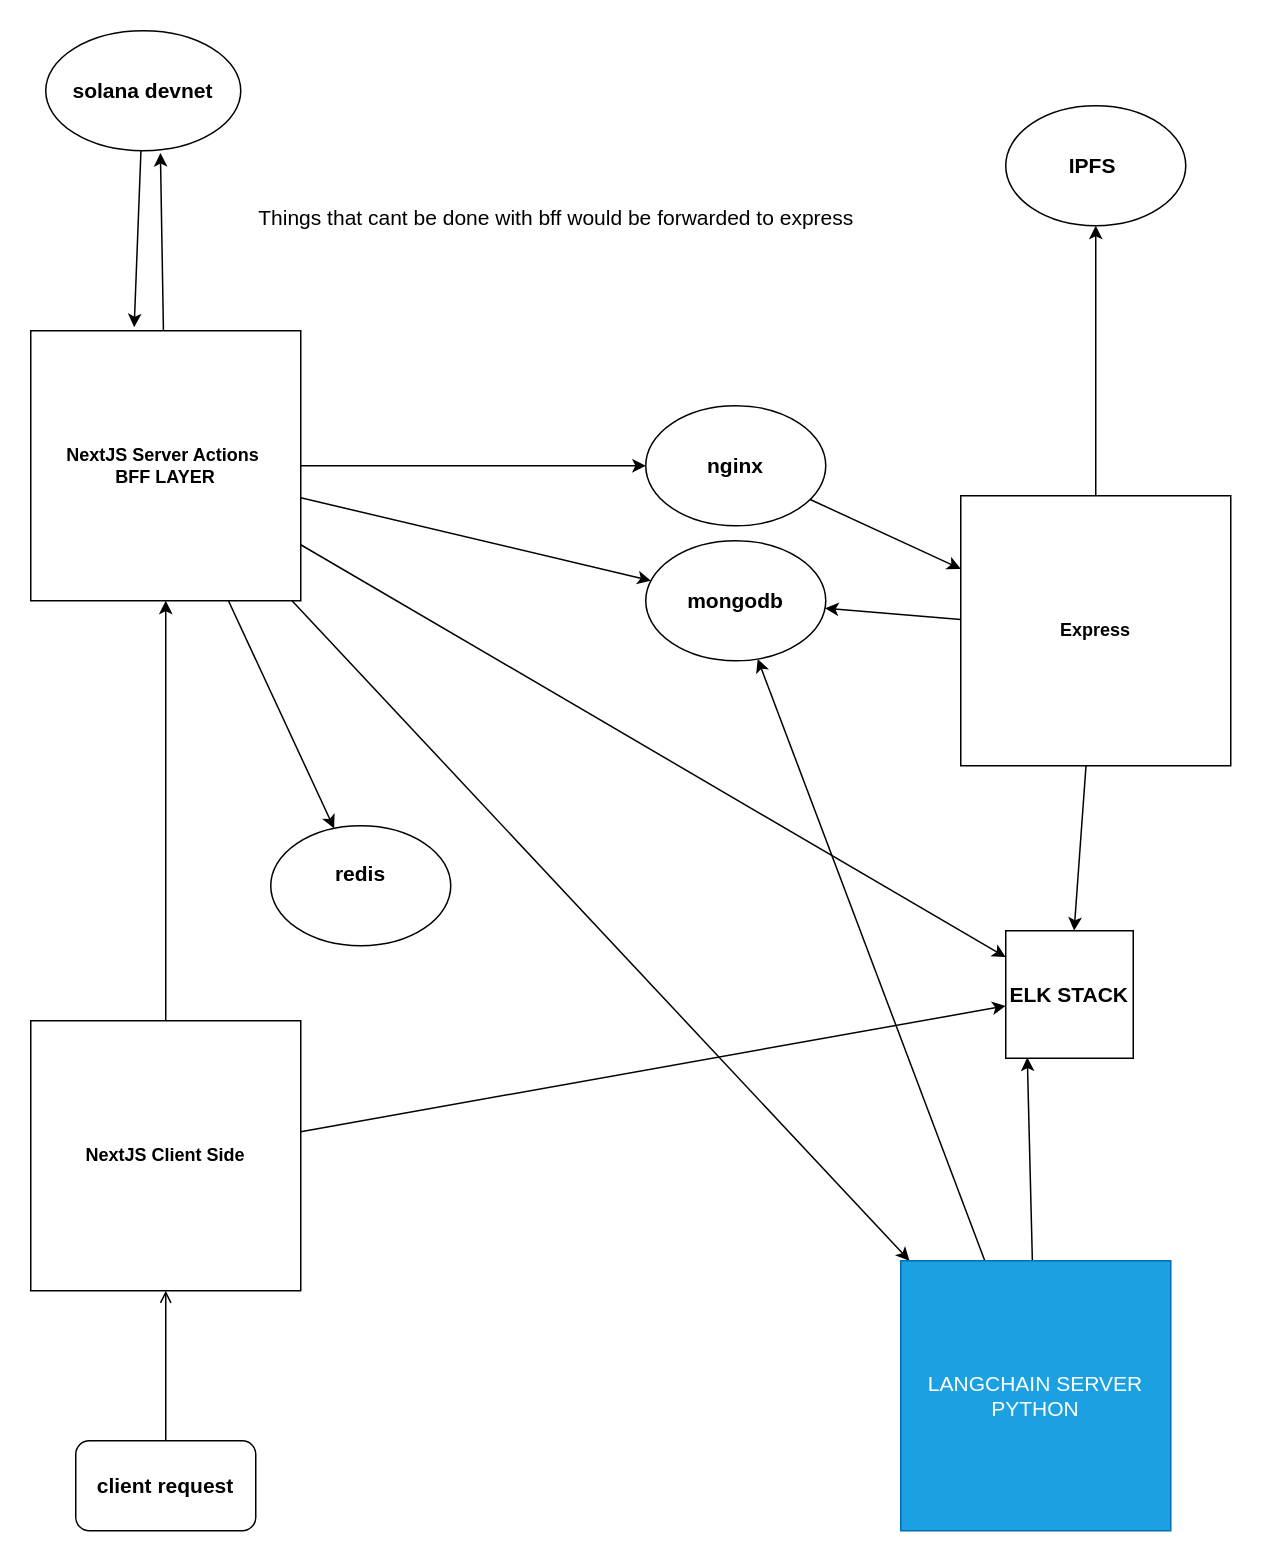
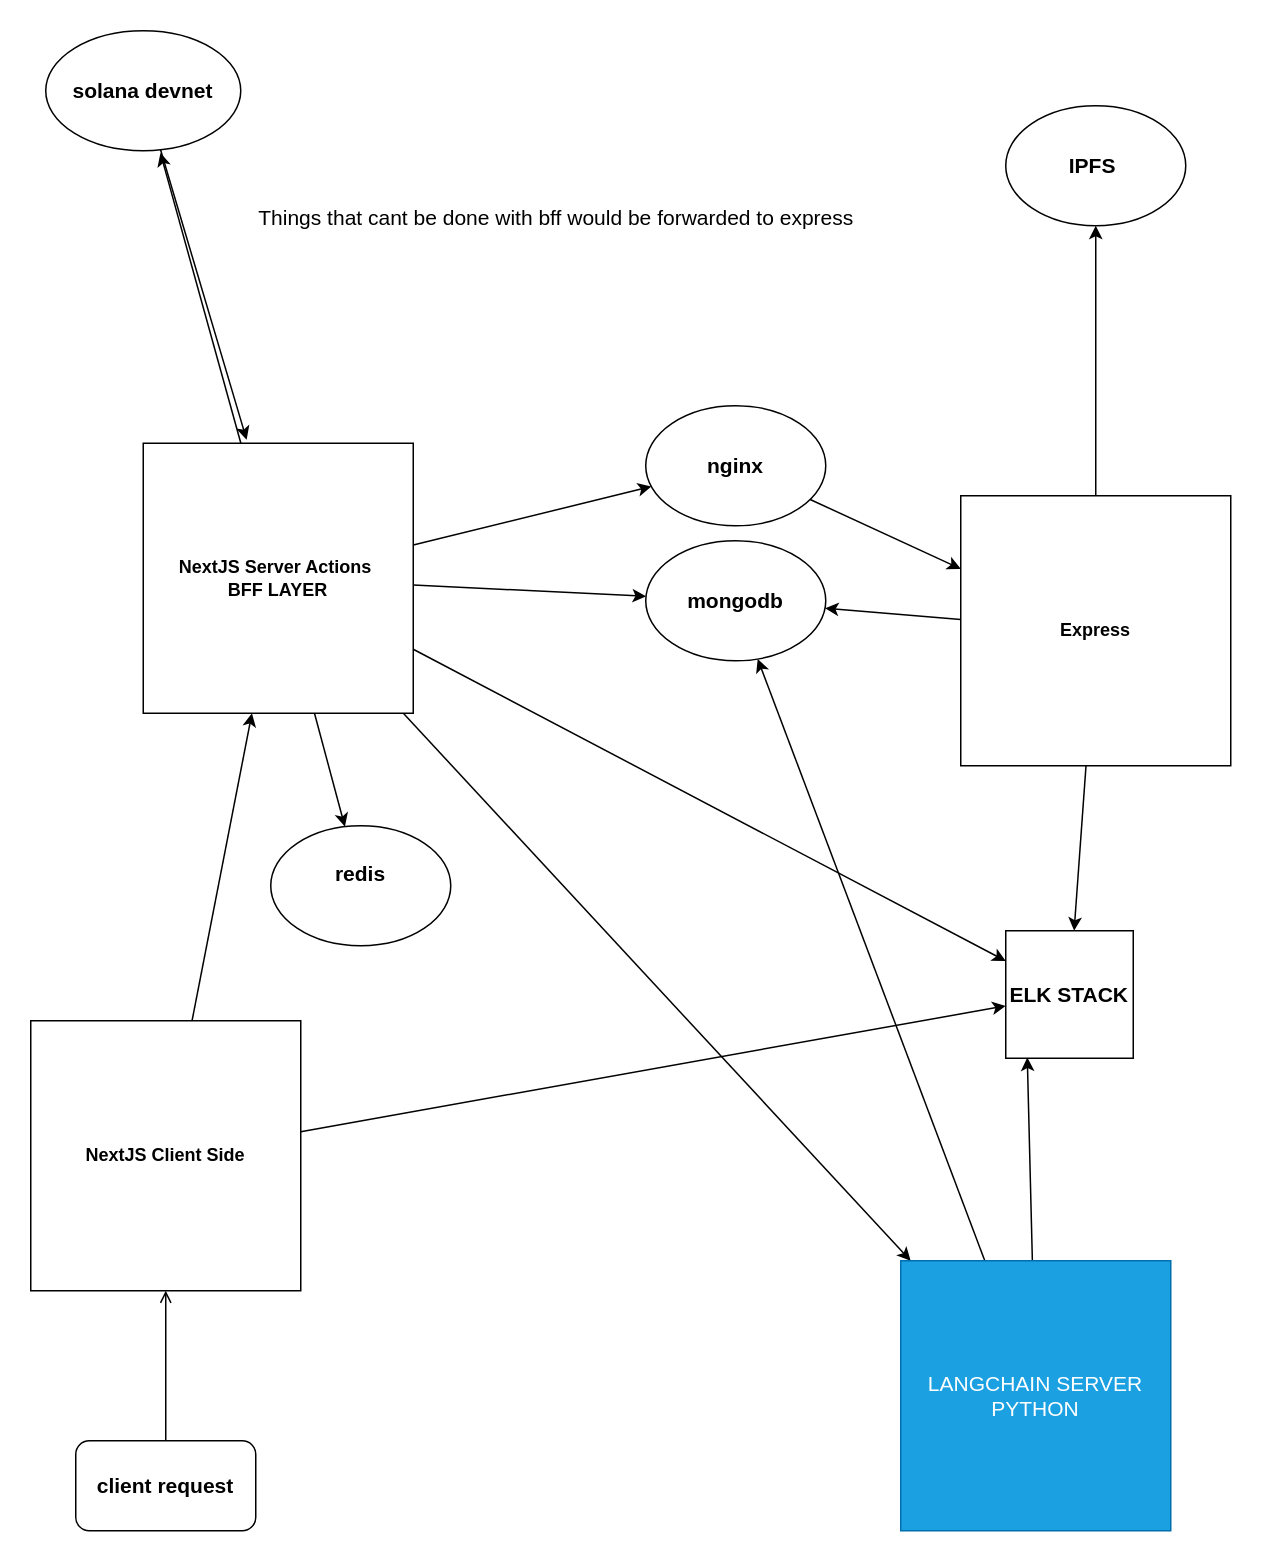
  <mxCell id="0" />
  <mxCell id="1" parent="0" />
  <mxCell id="2" style="edgeStyle=none;html=1;fontSize=14;" parent="1" source="8" target="10" edge="1"><mxGeometry relative="1" as="geometry" /></mxCell>
  <mxCell id="3" style="edgeStyle=none;html=1;fontSize=14;" parent="1" source="8" target="18" edge="1"><mxGeometry relative="1" as="geometry" /></mxCell>
  <mxCell id="4" style="edgeStyle=none;html=1;fontSize=14;" parent="1" source="8" target="19" edge="1"><mxGeometry relative="1" as="geometry" /></mxCell>
  <mxCell id="5" style="edgeStyle=none;html=1;fontSize=14;" parent="1" source="8" target="24" edge="1"><mxGeometry relative="1" as="geometry" /></mxCell>
  <mxCell id="6" style="edgeStyle=none;html=1;fontSize=14;entryX=0.588;entryY=1.018;entryDx=0;entryDy=0;entryPerimeter=0;" parent="1" source="8" target="26" edge="1"><mxGeometry relative="1" as="geometry" /></mxCell>
  <mxCell id="7" style="edgeStyle=none;html=1;fontSize=14;" parent="1" source="8" target="29" edge="1"><mxGeometry relative="1" as="geometry" /></mxCell>
- <mxCell id="8" value="&lt;b&gt;NextJS Server Actions&amp;nbsp;&lt;br&gt;BFF LAYER&lt;br&gt;&lt;/b&gt;" style="whiteSpace=wrap;html=1;aspect=fixed;" parent="1" vertex="1"><mxGeometry x="20" y="220" width="180" height="180" as="geometry" /></mxCell>
+ <mxCell id="8" value="&lt;b&gt;NextJS Server Actions&amp;nbsp;&lt;br&gt;BFF LAYER&lt;br&gt;&lt;/b&gt;" style="whiteSpace=wrap;html=1;aspect=fixed;" parent="1" vertex="1"><mxGeometry x="95" y="295" width="180" height="180" as="geometry" /></mxCell>
  <mxCell id="9" style="edgeStyle=none;html=1;fontSize=14;" parent="1" source="10" target="14" edge="1"><mxGeometry relative="1" as="geometry" /></mxCell>
  <mxCell id="10" value="&lt;b&gt;nginx&lt;/b&gt;" style="ellipse;whiteSpace=wrap;html=1;fontSize=14;" parent="1" vertex="1"><mxGeometry x="430" y="270" width="120" height="80" as="geometry" /></mxCell>
  <mxCell id="11" style="edgeStyle=none;html=1;fontSize=14;" parent="1" source="14" target="18" edge="1"><mxGeometry relative="1" as="geometry" /></mxCell>
  <mxCell id="12" style="edgeStyle=none;html=1;fontSize=14;" parent="1" source="14" target="20" edge="1"><mxGeometry relative="1" as="geometry" /></mxCell>
  <mxCell id="13" style="edgeStyle=none;html=1;fontSize=14;" parent="1" source="14" target="29" edge="1"><mxGeometry relative="1" as="geometry" /></mxCell>
  <mxCell id="14" value="&lt;b&gt;Express&lt;br&gt;&lt;/b&gt;" style="whiteSpace=wrap;html=1;aspect=fixed;" parent="1" vertex="1"><mxGeometry x="640" y="330" width="180" height="180" as="geometry" /></mxCell>
  <mxCell id="15" style="edgeStyle=none;html=1;fontSize=14;" parent="1" source="17" target="8" edge="1"><mxGeometry relative="1" as="geometry" /></mxCell>
  <mxCell id="16" style="edgeStyle=none;html=1;fontSize=14;" parent="1" source="17" target="29" edge="1"><mxGeometry relative="1" as="geometry" /></mxCell>
  <mxCell id="17" value="&lt;b&gt;NextJS Client Side&lt;br&gt;&lt;/b&gt;" style="whiteSpace=wrap;html=1;aspect=fixed;" parent="1" vertex="1"><mxGeometry x="20" y="680" width="180" height="180" as="geometry" /></mxCell>
  <mxCell id="18" value="&lt;b&gt;mongodb&lt;/b&gt;" style="ellipse;whiteSpace=wrap;html=1;fontSize=14;" parent="1" vertex="1"><mxGeometry x="430" y="360" width="120" height="80" as="geometry" /></mxCell>
  <mxCell id="19" value="&lt;b&gt;redis&lt;br&gt;&lt;br&gt;&lt;/b&gt;" style="ellipse;whiteSpace=wrap;html=1;fontSize=14;" parent="1" vertex="1"><mxGeometry x="180" y="550" width="120" height="80" as="geometry" /></mxCell>
  <mxCell id="20" value="&lt;b&gt;IPFS&amp;nbsp;&lt;/b&gt;" style="ellipse;whiteSpace=wrap;html=1;fontSize=14;" parent="1" vertex="1"><mxGeometry x="670" y="70" width="120" height="80" as="geometry" /></mxCell>
  <mxCell id="21" value="Things that cant be done with bff would be forwarded to express" style="text;html=1;align=center;verticalAlign=middle;resizable=0;points=[];autosize=1;strokeColor=none;fillColor=none;fontSize=14;" parent="1" vertex="1"><mxGeometry x="160" y="130" width="420" height="30" as="geometry" /></mxCell>
  <mxCell id="22" style="edgeStyle=none;html=1;entryX=0.169;entryY=0.994;entryDx=0;entryDy=0;entryPerimeter=0;fontSize=14;" parent="1" source="24" target="29" edge="1"><mxGeometry relative="1" as="geometry" /></mxCell>
  <mxCell id="23" style="edgeStyle=none;html=1;" parent="1" source="24" target="18" edge="1"><mxGeometry relative="1" as="geometry" /></mxCell>
  <mxCell id="24" value="LANGCHAIN SERVER&lt;br&gt;PYTHON" style="whiteSpace=wrap;html=1;aspect=fixed;fontSize=14;fillColor=#1ba1e2;fontColor=#ffffff;strokeColor=#006EAF;" parent="1" vertex="1"><mxGeometry x="600" y="840" width="180" height="180" as="geometry" /></mxCell>
  <mxCell id="25" style="edgeStyle=none;html=1;entryX=0.383;entryY=-0.013;entryDx=0;entryDy=0;entryPerimeter=0;fontSize=14;" parent="1" source="26" target="8" edge="1"><mxGeometry relative="1" as="geometry" /></mxCell>
  <mxCell id="26" value="&lt;b&gt;solana devnet&lt;/b&gt;" style="ellipse;whiteSpace=wrap;html=1;fontSize=14;" parent="1" vertex="1"><mxGeometry x="30" y="20" width="130" height="80" as="geometry" /></mxCell>
  <mxCell id="27" style="edgeStyle=none;html=1;entryX=0.5;entryY=1;entryDx=0;entryDy=0;fontSize=14;endArrow=open;" parent="1" source="28" target="17" edge="1"><mxGeometry relative="1" as="geometry" /></mxCell>
  <mxCell id="28" value="&lt;b&gt;client request&lt;/b&gt;" style="rounded=1;whiteSpace=wrap;html=1;fontSize=14;" parent="1" vertex="1"><mxGeometry x="50" y="960" width="120" height="60" as="geometry" /></mxCell>
  <mxCell id="29" value="&lt;b&gt;ELK STACK&lt;/b&gt;" style="rounded=0;whiteSpace=wrap;html=1;fontSize=14;" parent="1" vertex="1"><mxGeometry x="670" y="620" width="85" height="85" as="geometry" /></mxCell>
